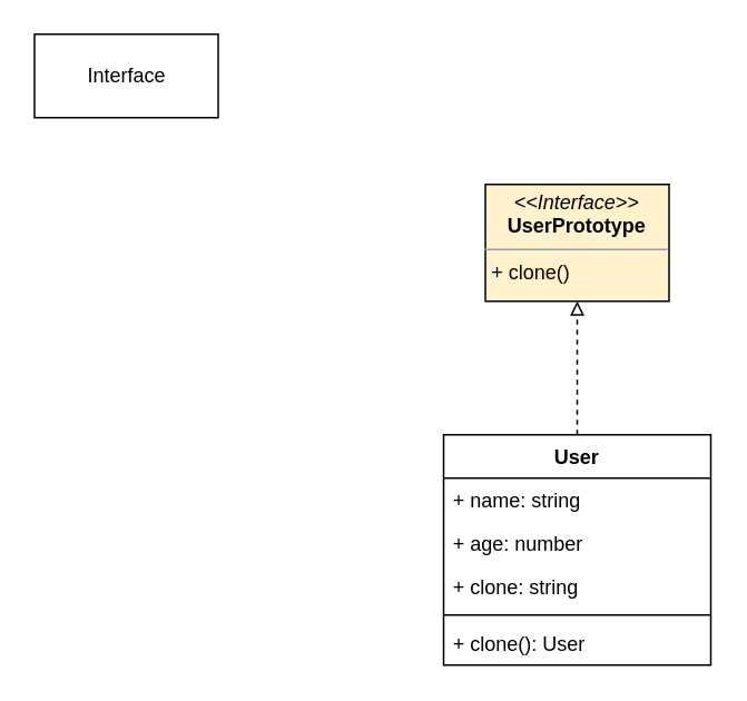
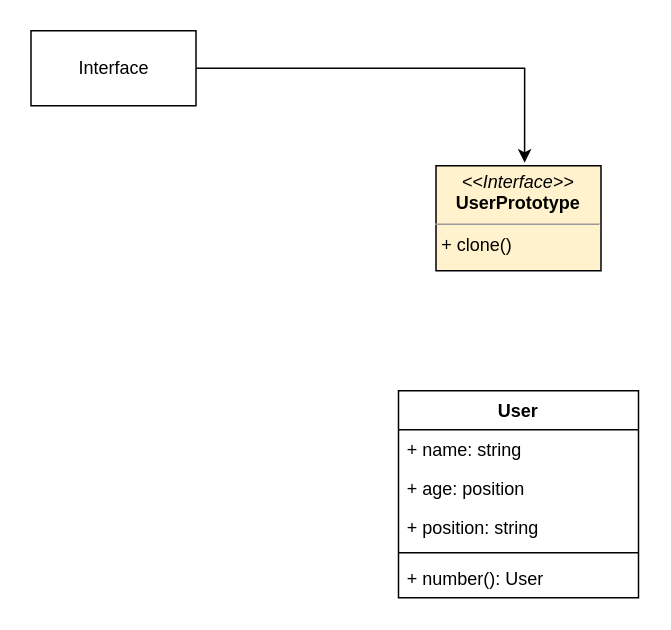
  <mxCell id="0" />
  <mxCell id="1" parent="0" />
  <mxCell id="2" value="&lt;p style=&quot;margin: 0px ; margin-top: 4px ; text-align: center&quot;&gt;&lt;i&gt;&amp;lt;&amp;lt;Interface&amp;gt;&amp;gt;&lt;/i&gt;&lt;br&gt;&lt;b&gt;UserPrototype&lt;/b&gt;&lt;/p&gt;&lt;hr size=&quot;1&quot;&gt;&lt;p style=&quot;margin: 0px ; margin-left: 4px&quot;&gt;+ clone()&lt;br&gt;&lt;/p&gt;" style="verticalAlign=top;align=left;overflow=fill;fontSize=12;fontFamily=Helvetica;html=1;fillColor=#fff2cc;" vertex="1" parent="1"><mxGeometry x="290" y="110" width="110" height="70" as="geometry" /></mxCell>
- <mxCell id="3" style="edgeStyle=orthogonalEdgeStyle;rounded=0;orthogonalLoop=1;jettySize=auto;html=1;exitX=0.5;exitY=0;exitDx=0;exitDy=0;entryX=0.5;entryY=1;entryDx=0;entryDy=0;dashed=1;endArrow=block;endFill=0;" edge="1" parent="1" source="4" target="2"><mxGeometry relative="1" as="geometry" /></mxCell>
  <mxCell id="4" value="User" style="swimlane;fontStyle=1;align=center;verticalAlign=top;childLayout=stackLayout;horizontal=1;startSize=26;horizontalStack=0;resizeParent=1;resizeParentMax=0;resizeLast=0;collapsible=1;marginBottom=0;" vertex="1" parent="1"><mxGeometry x="265" y="260" width="160" height="138" as="geometry" /></mxCell>
  <mxCell id="5" value="+ name: string" style="text;strokeColor=none;fillColor=none;align=left;verticalAlign=top;spacingLeft=4;spacingRight=4;overflow=hidden;rotatable=0;points=[[0,0.5],[1,0.5]];portConstraint=eastwest;" vertex="1" parent="4"><mxGeometry y="26" width="160" height="26" as="geometry" /></mxCell>
- <mxCell id="6" value="+ age: number" style="text;strokeColor=none;fillColor=none;align=left;verticalAlign=top;spacingLeft=4;spacingRight=4;overflow=hidden;rotatable=0;points=[[0,0.5],[1,0.5]];portConstraint=eastwest;" vertex="1" parent="4"><mxGeometry y="52" width="160" height="26" as="geometry" /></mxCell>
- <mxCell id="7" value="+ clone: string" style="text;strokeColor=none;fillColor=none;align=left;verticalAlign=top;spacingLeft=4;spacingRight=4;overflow=hidden;rotatable=0;points=[[0,0.5],[1,0.5]];portConstraint=eastwest;" vertex="1" parent="4"><mxGeometry y="78" width="160" height="26" as="geometry" /></mxCell>
+ <mxCell id="6" value="+ age: position" style="text;strokeColor=none;fillColor=none;align=left;verticalAlign=top;spacingLeft=4;spacingRight=4;overflow=hidden;rotatable=0;points=[[0,0.5],[1,0.5]];portConstraint=eastwest;" vertex="1" parent="4"><mxGeometry y="52" width="160" height="26" as="geometry" /></mxCell>
+ <mxCell id="7" value="+ position: string" style="text;strokeColor=none;fillColor=none;align=left;verticalAlign=top;spacingLeft=4;spacingRight=4;overflow=hidden;rotatable=0;points=[[0,0.5],[1,0.5]];portConstraint=eastwest;" vertex="1" parent="4"><mxGeometry y="78" width="160" height="26" as="geometry" /></mxCell>
  <mxCell id="8" value="" style="line;strokeWidth=1;fillColor=none;align=left;verticalAlign=middle;spacingTop=-1;spacingLeft=3;spacingRight=3;rotatable=0;labelPosition=right;points=[];portConstraint=eastwest;" vertex="1" parent="4"><mxGeometry y="104" width="160" height="8" as="geometry" /></mxCell>
- <mxCell id="9" value="+ clone(): User" style="text;strokeColor=none;fillColor=none;align=left;verticalAlign=top;spacingLeft=4;spacingRight=4;overflow=hidden;rotatable=0;points=[[0,0.5],[1,0.5]];portConstraint=eastwest;" vertex="1" parent="4"><mxGeometry y="112" width="160" height="26" as="geometry" /></mxCell>
+ <mxCell id="9" value="+ number(): User" style="text;strokeColor=none;fillColor=none;align=left;verticalAlign=top;spacingLeft=4;spacingRight=4;overflow=hidden;rotatable=0;points=[[0,0.5],[1,0.5]];portConstraint=eastwest;" vertex="1" parent="4"><mxGeometry y="112" width="160" height="26" as="geometry" /></mxCell>
+ <mxCell id="10" style="edgeStyle=orthogonalEdgeStyle;rounded=0;orthogonalLoop=1;jettySize=auto;html=1;exitX=1;exitY=0.5;exitDx=0;exitDy=0;entryX=0.537;entryY=-0.029;entryDx=0;entryDy=0;entryPerimeter=0;endArrow=classic;endFill=1;" edge="1" parent="1" source="11" target="2"><mxGeometry relative="1" as="geometry" /></mxCell>
  <mxCell id="11" value="Interface" style="html=1;" vertex="1" parent="1"><mxGeometry x="20" y="20" width="110" height="50" as="geometry" /></mxCell>
